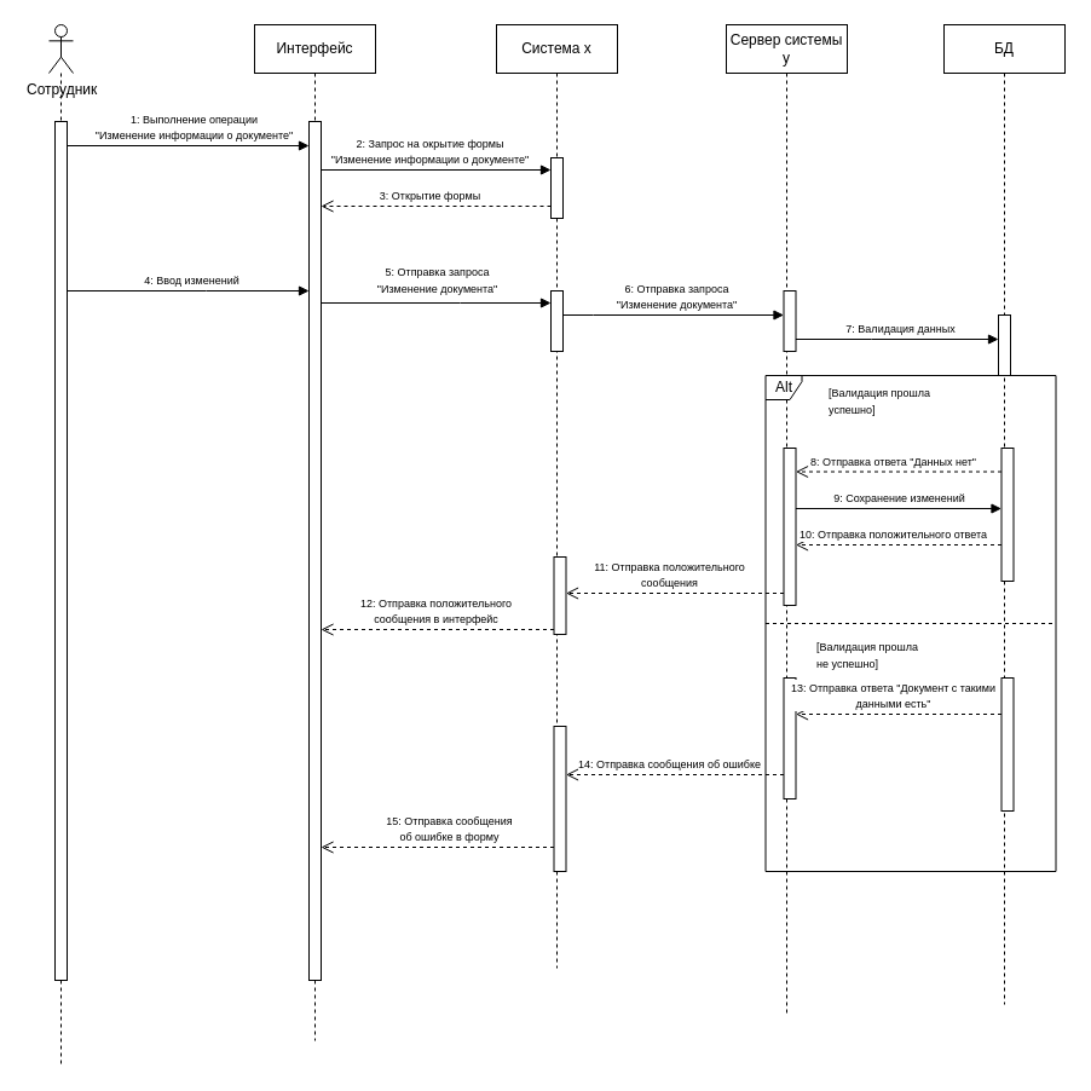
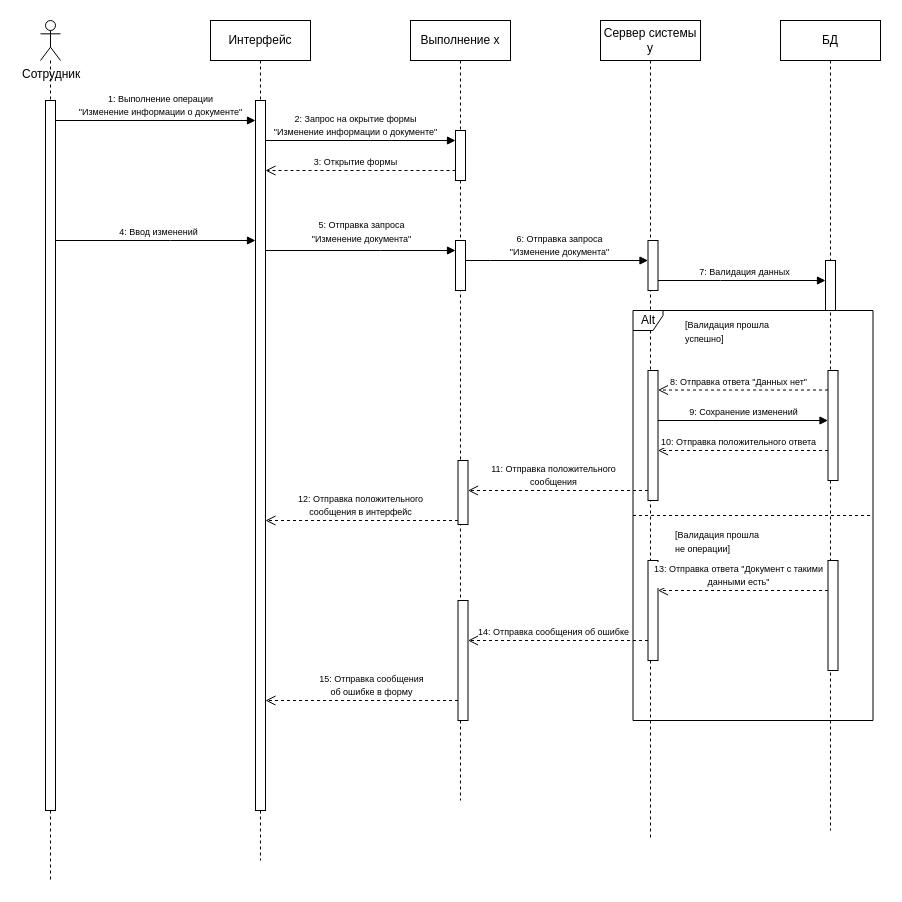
  <mxCell id="0" />
  <mxCell id="1" parent="0" />
  <mxCell id="2" value="БД" style="shape=umlLifeline;perimeter=lifelinePerimeter;whiteSpace=wrap;html=1;container=1;dropTarget=0;collapsible=0;recursiveResize=0;outlineConnect=0;portConstraint=eastwest;newEdgeStyle={&quot;edgeStyle&quot;:&quot;elbowEdgeStyle&quot;,&quot;elbow&quot;:&quot;vertical&quot;,&quot;curved&quot;:0,&quot;rounded&quot;:0};" parent="1" vertex="1"><mxGeometry x="780" y="20" width="100" height="810" as="geometry" /></mxCell>
  <mxCell id="3" value="" style="html=1;points=[];perimeter=orthogonalPerimeter;outlineConnect=0;targetShapes=umlLifeline;portConstraint=eastwest;newEdgeStyle={&quot;edgeStyle&quot;:&quot;elbowEdgeStyle&quot;,&quot;elbow&quot;:&quot;vertical&quot;,&quot;curved&quot;:0,&quot;rounded&quot;:0};" parent="2" vertex="1"><mxGeometry x="45" y="240" width="10" height="50" as="geometry" /></mxCell>
  <mxCell id="4" value="" style="shape=umlLifeline;perimeter=lifelinePerimeter;whiteSpace=wrap;html=1;container=1;dropTarget=0;collapsible=0;recursiveResize=0;outlineConnect=0;portConstraint=eastwest;newEdgeStyle={&quot;edgeStyle&quot;:&quot;elbowEdgeStyle&quot;,&quot;elbow&quot;:&quot;vertical&quot;,&quot;curved&quot;:0,&quot;rounded&quot;:0};participant=umlActor;" parent="1" vertex="1"><mxGeometry x="40" y="20" width="20" height="860" as="geometry" /></mxCell>
  <mxCell id="5" value="" style="html=1;points=[];perimeter=orthogonalPerimeter;outlineConnect=0;targetShapes=umlLifeline;portConstraint=eastwest;newEdgeStyle={&quot;edgeStyle&quot;:&quot;elbowEdgeStyle&quot;,&quot;elbow&quot;:&quot;vertical&quot;,&quot;curved&quot;:0,&quot;rounded&quot;:0};" parent="4" vertex="1"><mxGeometry x="5" y="80" width="10" height="710" as="geometry" /></mxCell>
  <mxCell id="6" value="Сотрудник" style="text;whiteSpace=wrap;html=1;" parent="1" vertex="1"><mxGeometry x="20" y="60" width="90" height="40" as="geometry" /></mxCell>
  <mxCell id="7" value="Интерфейс" style="shape=umlLifeline;perimeter=lifelinePerimeter;whiteSpace=wrap;html=1;container=1;dropTarget=0;collapsible=0;recursiveResize=0;outlineConnect=0;portConstraint=eastwest;newEdgeStyle={&quot;edgeStyle&quot;:&quot;elbowEdgeStyle&quot;,&quot;elbow&quot;:&quot;vertical&quot;,&quot;curved&quot;:0,&quot;rounded&quot;:0};" parent="1" vertex="1"><mxGeometry x="210" y="20" width="100" height="840" as="geometry" /></mxCell>
  <mxCell id="8" value="" style="html=1;points=[];perimeter=orthogonalPerimeter;outlineConnect=0;targetShapes=umlLifeline;portConstraint=eastwest;newEdgeStyle={&quot;edgeStyle&quot;:&quot;elbowEdgeStyle&quot;,&quot;elbow&quot;:&quot;vertical&quot;,&quot;curved&quot;:0,&quot;rounded&quot;:0};" parent="7" vertex="1"><mxGeometry x="45" y="80" width="10" height="710" as="geometry" /></mxCell>
- <mxCell id="9" value="Система x" style="shape=umlLifeline;perimeter=lifelinePerimeter;whiteSpace=wrap;html=1;container=1;dropTarget=0;collapsible=0;recursiveResize=0;outlineConnect=0;portConstraint=eastwest;newEdgeStyle={&quot;edgeStyle&quot;:&quot;elbowEdgeStyle&quot;,&quot;elbow&quot;:&quot;vertical&quot;,&quot;curved&quot;:0,&quot;rounded&quot;:0};" parent="1" vertex="1"><mxGeometry x="410" y="20" width="100" height="780" as="geometry" /></mxCell>
+ <mxCell id="9" value="Выполнение x" style="shape=umlLifeline;perimeter=lifelinePerimeter;whiteSpace=wrap;html=1;container=1;dropTarget=0;collapsible=0;recursiveResize=0;outlineConnect=0;portConstraint=eastwest;newEdgeStyle={&quot;edgeStyle&quot;:&quot;elbowEdgeStyle&quot;,&quot;elbow&quot;:&quot;vertical&quot;,&quot;curved&quot;:0,&quot;rounded&quot;:0};" parent="1" vertex="1"><mxGeometry x="410" y="20" width="100" height="780" as="geometry" /></mxCell>
  <mxCell id="10" value="" style="html=1;points=[];perimeter=orthogonalPerimeter;outlineConnect=0;targetShapes=umlLifeline;portConstraint=eastwest;newEdgeStyle={&quot;edgeStyle&quot;:&quot;elbowEdgeStyle&quot;,&quot;elbow&quot;:&quot;vertical&quot;,&quot;curved&quot;:0,&quot;rounded&quot;:0};" parent="9" vertex="1"><mxGeometry x="45" y="220" width="10" height="50" as="geometry" /></mxCell>
  <mxCell id="11" value="" style="html=1;points=[];perimeter=orthogonalPerimeter;outlineConnect=0;targetShapes=umlLifeline;portConstraint=eastwest;newEdgeStyle={&quot;edgeStyle&quot;:&quot;elbowEdgeStyle&quot;,&quot;elbow&quot;:&quot;vertical&quot;,&quot;curved&quot;:0,&quot;rounded&quot;:0};" parent="9" vertex="1"><mxGeometry x="47.5" y="440" width="10" height="64" as="geometry" /></mxCell>
  <mxCell id="12" value="" style="html=1;points=[];perimeter=orthogonalPerimeter;outlineConnect=0;targetShapes=umlLifeline;portConstraint=eastwest;newEdgeStyle={&quot;edgeStyle&quot;:&quot;elbowEdgeStyle&quot;,&quot;elbow&quot;:&quot;vertical&quot;,&quot;curved&quot;:0,&quot;rounded&quot;:0};" parent="9" vertex="1"><mxGeometry x="47.5" y="580" width="10" height="120" as="geometry" /></mxCell>
  <mxCell id="13" value="" style="html=1;points=[];perimeter=orthogonalPerimeter;outlineConnect=0;targetShapes=umlLifeline;portConstraint=eastwest;newEdgeStyle={&quot;edgeStyle&quot;:&quot;elbowEdgeStyle&quot;,&quot;elbow&quot;:&quot;vertical&quot;,&quot;curved&quot;:0,&quot;rounded&quot;:0};" parent="9" vertex="1"><mxGeometry x="45" y="110" width="10" height="50" as="geometry" /></mxCell>
  <mxCell id="14" value="Сервер системы y" style="shape=umlLifeline;perimeter=lifelinePerimeter;whiteSpace=wrap;html=1;container=1;dropTarget=0;collapsible=0;recursiveResize=0;outlineConnect=0;portConstraint=eastwest;newEdgeStyle={&quot;edgeStyle&quot;:&quot;elbowEdgeStyle&quot;,&quot;elbow&quot;:&quot;vertical&quot;,&quot;curved&quot;:0,&quot;rounded&quot;:0};" parent="1" vertex="1"><mxGeometry x="600" y="20" width="100" height="820" as="geometry" /></mxCell>
  <mxCell id="15" value="" style="html=1;points=[];perimeter=orthogonalPerimeter;outlineConnect=0;targetShapes=umlLifeline;portConstraint=eastwest;newEdgeStyle={&quot;edgeStyle&quot;:&quot;elbowEdgeStyle&quot;,&quot;elbow&quot;:&quot;vertical&quot;,&quot;curved&quot;:0,&quot;rounded&quot;:0};" parent="14" vertex="1"><mxGeometry x="47.5" y="540" width="10" height="100" as="geometry" /></mxCell>
  <mxCell id="16" value="" style="html=1;points=[];perimeter=orthogonalPerimeter;outlineConnect=0;targetShapes=umlLifeline;portConstraint=eastwest;newEdgeStyle={&quot;edgeStyle&quot;:&quot;elbowEdgeStyle&quot;,&quot;elbow&quot;:&quot;vertical&quot;,&quot;curved&quot;:0,&quot;rounded&quot;:0};" parent="14" vertex="1"><mxGeometry x="227.5" y="350" width="10" height="110" as="geometry" /></mxCell>
  <mxCell id="17" value="&lt;font style=&quot;font-size: 9px;&quot;&gt;8: Отправка ответа &quot;Данных нет&quot; &lt;/font&gt;" style="html=1;verticalAlign=bottom;endArrow=open;dashed=1;endSize=8;edgeStyle=elbowEdgeStyle;elbow=vertical;curved=0;rounded=0;" parent="14" source="16" target="26" edge="1"><mxGeometry x="0.053" relative="1" as="geometry"><mxPoint x="172.5" y="370" as="sourcePoint" /><mxPoint x="-7.5" y="370" as="targetPoint" /><Array as="points"><mxPoint x="110" y="369.52" /><mxPoint x="100" y="379.52" /><mxPoint x="120" y="389.52" /></Array><mxPoint as="offset" /></mxGeometry></mxCell>
  <mxCell id="18" value="&lt;font style=&quot;font-size: 9px;&quot;&gt;10: Отправка положительного ответа &lt;/font&gt;" style="html=1;verticalAlign=bottom;endArrow=open;dashed=1;endSize=8;edgeStyle=elbowEdgeStyle;elbow=vertical;curved=0;rounded=0;" parent="14" source="16" target="26" edge="1"><mxGeometry x="0.056" relative="1" as="geometry"><mxPoint x="197.5" y="420.48" as="sourcePoint" /><mxPoint x="7.5" y="430" as="targetPoint" /><Array as="points"><mxPoint x="132.5" y="430" /><mxPoint x="130" y="420" /><mxPoint x="120" y="430" /><mxPoint x="140" y="440" /></Array><mxPoint as="offset" /></mxGeometry></mxCell>
  <mxCell id="19" value="&lt;font style=&quot;font-size: 9px;&quot;&gt;9: Сохранение изменений&lt;br&gt;&lt;/font&gt;" style="html=1;verticalAlign=bottom;endArrow=block;edgeStyle=elbowEdgeStyle;elbow=vertical;curved=0;rounded=0;" parent="14" source="26" target="16" edge="1"><mxGeometry x="0.003" width="80" relative="1" as="geometry"><mxPoint x="7.5" y="380" as="sourcePoint" /><mxPoint x="197.5" y="380" as="targetPoint" /><Array as="points"><mxPoint x="112.5" y="400" /><mxPoint x="102.5" y="390" /><mxPoint x="82.5" y="390" /><mxPoint x="172.5" y="400" /><mxPoint x="92.5" y="400" /><mxPoint x="2.5" y="410" /></Array><mxPoint as="offset" /></mxGeometry></mxCell>
  <mxCell id="20" value="" style="html=1;points=[];perimeter=orthogonalPerimeter;outlineConnect=0;targetShapes=umlLifeline;portConstraint=eastwest;newEdgeStyle={&quot;edgeStyle&quot;:&quot;elbowEdgeStyle&quot;,&quot;elbow&quot;:&quot;vertical&quot;,&quot;curved&quot;:0,&quot;rounded&quot;:0};" parent="14" vertex="1"><mxGeometry x="227.5" y="540" width="10" height="110" as="geometry" /></mxCell>
  <mxCell id="21" value="&lt;font style=&quot;font-size: 9px;&quot;&gt;13: Отправка ответа &quot;Документ с такими &lt;br&gt;данными есть&quot; &lt;/font&gt;" style="html=1;verticalAlign=bottom;endArrow=open;dashed=1;endSize=8;edgeStyle=elbowEdgeStyle;elbow=vertical;curved=0;rounded=0;" parent="14" source="20" target="15" edge="1"><mxGeometry x="0.056" relative="1" as="geometry"><mxPoint x="267.5" y="560.48" as="sourcePoint" /><mxPoint x="52.5" y="560.48" as="targetPoint" /><Array as="points"><mxPoint x="162.5" y="570" /><mxPoint x="140" y="570" /><mxPoint x="160" y="580" /></Array><mxPoint as="offset" /></mxGeometry></mxCell>
  <mxCell id="22" value="Alt" style="shape=umlFrame;whiteSpace=wrap;html=1;pointerEvents=0;recursiveResize=0;container=1;collapsible=0;width=30;height=20;" parent="14" vertex="1"><mxGeometry x="32.5" y="290" width="240" height="410" as="geometry" /></mxCell>
  <mxCell id="23" value="&lt;font style=&quot;font-size: 9px;&quot;&gt;[Валидация прошла&lt;br&gt;успешно]&lt;/font&gt;" style="text;html=1;" parent="22" vertex="1"><mxGeometry width="100" height="20" relative="1" as="geometry"><mxPoint x="50" as="offset" /></mxGeometry></mxCell>
  <mxCell id="24" value="" style="line;strokeWidth=1;dashed=1;labelPosition=center;verticalLabelPosition=bottom;align=left;verticalAlign=top;spacingLeft=20;spacingTop=15;html=1;whiteSpace=wrap;" parent="22" vertex="1"><mxGeometry y="120" width="240" height="170" as="geometry" /></mxCell>
- <mxCell id="25" value="&lt;font style=&quot;font-size: 9px;&quot;&gt;[&lt;/font&gt;&lt;font style=&quot;font-size: 9px;&quot;&gt;Валидация прошла&lt;br&gt;не успешно&lt;/font&gt;&lt;font style=&quot;font-size: 9px;&quot;&gt;]&lt;/font&gt;" style="text;whiteSpace=wrap;html=1;" parent="22" vertex="1"><mxGeometry x="40" y="210" width="120" height="50" as="geometry" /></mxCell>
+ <mxCell id="25" value="&lt;font style=&quot;font-size: 9px;&quot;&gt;[&lt;/font&gt;&lt;font style=&quot;font-size: 9px;&quot;&gt;Валидация прошла&lt;br&gt;не операции&lt;/font&gt;&lt;font style=&quot;font-size: 9px;&quot;&gt;]&lt;/font&gt;" style="text;whiteSpace=wrap;html=1;" parent="22" vertex="1"><mxGeometry x="40" y="210" width="120" height="50" as="geometry" /></mxCell>
  <mxCell id="26" value="" style="html=1;points=[];perimeter=orthogonalPerimeter;outlineConnect=0;targetShapes=umlLifeline;portConstraint=eastwest;newEdgeStyle={&quot;edgeStyle&quot;:&quot;elbowEdgeStyle&quot;,&quot;elbow&quot;:&quot;vertical&quot;,&quot;curved&quot;:0,&quot;rounded&quot;:0};" parent="22" vertex="1"><mxGeometry x="15" y="60" width="10" height="130" as="geometry" /></mxCell>
  <mxCell id="27" value="&lt;font style=&quot;font-size: 9px;&quot;&gt;14: Отправка сообщения об ошибке&lt;br&gt;&lt;/font&gt;" style="html=1;verticalAlign=bottom;endArrow=open;dashed=1;endSize=8;edgeStyle=elbowEdgeStyle;elbow=vertical;curved=0;rounded=0;" parent="22" target="12" edge="1"><mxGeometry x="0.056" relative="1" as="geometry"><mxPoint x="15" y="330" as="sourcePoint" /><mxPoint x="-155" y="330" as="targetPoint" /><Array as="points"><mxPoint x="-50" y="330" /><mxPoint x="-72.5" y="330" /><mxPoint x="-52.5" y="340" /></Array><mxPoint as="offset" /></mxGeometry></mxCell>
  <mxCell id="28" value="" style="html=1;points=[];perimeter=orthogonalPerimeter;outlineConnect=0;targetShapes=umlLifeline;portConstraint=eastwest;newEdgeStyle={&quot;edgeStyle&quot;:&quot;elbowEdgeStyle&quot;,&quot;elbow&quot;:&quot;vertical&quot;,&quot;curved&quot;:0,&quot;rounded&quot;:0};" parent="14" vertex="1"><mxGeometry x="47.5" y="220" width="10" height="50" as="geometry" /></mxCell>
  <mxCell id="29" value="&lt;div&gt;&lt;font style=&quot;font-size: 9px;&quot;&gt;1: Выполнение операции&lt;br&gt;&lt;/font&gt;&lt;/div&gt;&lt;div&gt;&lt;font style=&quot;font-size: 9px;&quot;&gt;&quot;Изменение информации о документе&quot; &lt;/font&gt;&lt;/div&gt;" style="html=1;verticalAlign=bottom;endArrow=block;edgeStyle=elbowEdgeStyle;elbow=vertical;curved=0;rounded=0;" parent="1" source="5" target="8" edge="1"><mxGeometry x="0.05" width="80" relative="1" as="geometry"><mxPoint x="82.5" y="120" as="sourcePoint" /><mxPoint x="242.5" y="120" as="targetPoint" /><Array as="points"><mxPoint x="247.5" y="120" /></Array><mxPoint as="offset" /></mxGeometry></mxCell>
  <mxCell id="30" value="&lt;font style=&quot;font-size: 9px;&quot;&gt;4: Ввод изменений&lt;/font&gt;" style="html=1;verticalAlign=bottom;endArrow=block;edgeStyle=elbowEdgeStyle;elbow=vertical;curved=0;rounded=0;" parent="1" source="5" target="8" edge="1"><mxGeometry x="0.031" width="80" relative="1" as="geometry"><mxPoint x="82.5" y="190" as="sourcePoint" /><mxPoint x="242.5" y="190" as="targetPoint" /><Array as="points"><mxPoint x="170" y="240" /><mxPoint x="180" y="280" /><mxPoint x="170" y="280" /><mxPoint x="247.5" y="190" /></Array><mxPoint as="offset" /></mxGeometry></mxCell>
  <mxCell id="31" value="" style="html=1;verticalAlign=bottom;endArrow=block;edgeStyle=elbowEdgeStyle;elbow=vertical;curved=0;rounded=0;" parent="1" source="8" target="10" edge="1"><mxGeometry x="-0.21" y="10" width="80" relative="1" as="geometry"><mxPoint x="292.5" y="200" as="sourcePoint" /><mxPoint x="402.5" y="200" as="targetPoint" /><Array as="points"><mxPoint x="380" y="250" /><mxPoint x="400" y="220" /><mxPoint x="377.5" y="200" /><mxPoint x="452.5" y="210" /></Array><mxPoint as="offset" /></mxGeometry></mxCell>
  <mxCell id="32" value="&lt;font style=&quot;font-size: 9px;&quot;&gt;5: Отправка запроса &lt;br&gt;&quot;Изменение документа&quot;&lt;br&gt;&lt;/font&gt;" style="edgeLabel;html=1;align=center;verticalAlign=middle;resizable=0;points=[];" parent="31" vertex="1" connectable="0"><mxGeometry x="-0.142" y="1" relative="1" as="geometry"><mxPoint x="13" y="-19" as="offset" /></mxGeometry></mxCell>
  <mxCell id="33" value="&lt;font style=&quot;font-size: 9px;&quot;&gt;6: &lt;/font&gt;&lt;font style=&quot;font-size: 9px;&quot;&gt;Отправка запроса &lt;br&gt;&quot;Изменение документа&quot;&lt;/font&gt;" style="html=1;verticalAlign=bottom;endArrow=block;edgeStyle=elbowEdgeStyle;elbow=vertical;curved=0;rounded=0;" parent="1" source="10" target="28" edge="1"><mxGeometry x="0.032" width="80" relative="1" as="geometry"><mxPoint x="482.5" y="210" as="sourcePoint" /><mxPoint x="632.5" y="210" as="targetPoint" /><Array as="points"><mxPoint x="490" y="260" /><mxPoint x="560" y="270" /><mxPoint x="490" y="220" /><mxPoint x="572.5" y="210" /><mxPoint x="647.5" y="220" /></Array><mxPoint as="offset" /></mxGeometry></mxCell>
  <mxCell id="34" value="&lt;font style=&quot;font-size: 9px;&quot;&gt;7: Валидация данных&lt;br&gt;&lt;/font&gt;" style="html=1;verticalAlign=bottom;endArrow=block;edgeStyle=elbowEdgeStyle;elbow=vertical;curved=0;rounded=0;" parent="1" source="28" target="3" edge="1"><mxGeometry x="0.032" width="80" relative="1" as="geometry"><mxPoint x="662.5" y="240" as="sourcePoint" /><mxPoint x="822.5" y="240" as="targetPoint" /><Array as="points"><mxPoint x="720" y="280" /><mxPoint x="747.5" y="240" /><mxPoint x="822.5" y="250" /></Array><mxPoint as="offset" /></mxGeometry></mxCell>
  <mxCell id="35" value="&lt;font style=&quot;font-size: 9px;&quot;&gt;11: Отправка положительного &lt;br&gt;сообщения &lt;/font&gt;" style="html=1;verticalAlign=bottom;endArrow=open;dashed=1;endSize=8;edgeStyle=elbowEdgeStyle;elbow=vertical;curved=0;rounded=0;" parent="1" source="26" target="11" edge="1"><mxGeometry x="0.056" relative="1" as="geometry"><mxPoint x="622.5" y="490" as="sourcePoint" /><mxPoint x="482.5" y="490" as="targetPoint" /><Array as="points"><mxPoint x="557.5" y="490" /><mxPoint x="555" y="480" /><mxPoint x="545" y="490" /><mxPoint x="565" y="500" /></Array><mxPoint as="offset" /></mxGeometry></mxCell>
  <mxCell id="36" value="&lt;font style=&quot;font-size: 9px;&quot;&gt;12: Отправка положительного &lt;br&gt;сообщения в интерфейс&lt;br&gt;&lt;/font&gt;" style="html=1;verticalAlign=bottom;endArrow=open;dashed=1;endSize=8;edgeStyle=elbowEdgeStyle;elbow=vertical;curved=0;rounded=0;" parent="1" source="11" target="8" edge="1"><mxGeometry x="0.013" relative="1" as="geometry"><mxPoint x="442.5" y="520" as="sourcePoint" /><mxPoint x="282.5" y="520" as="targetPoint" /><Array as="points"><mxPoint x="372.5" y="520" /><mxPoint x="370" y="510" /><mxPoint x="360" y="520" /><mxPoint x="380" y="530" /></Array><mxPoint as="offset" /></mxGeometry></mxCell>
  <mxCell id="37" value="&lt;font style=&quot;font-size: 9px;&quot;&gt;15: Отправка сообщения&lt;br&gt; об ошибке в форму&lt;br&gt;&lt;/font&gt;" style="html=1;verticalAlign=bottom;endArrow=open;dashed=1;endSize=8;edgeStyle=elbowEdgeStyle;elbow=vertical;curved=0;rounded=0;" parent="1" source="12" target="8" edge="1"><mxGeometry x="-0.091" relative="1" as="geometry"><mxPoint x="432.5" y="700" as="sourcePoint" /><mxPoint x="282.5" y="700" as="targetPoint" /><Array as="points"><mxPoint x="397.5" y="700" /><mxPoint x="375" y="700" /><mxPoint x="395" y="710" /></Array><mxPoint as="offset" /></mxGeometry></mxCell>
  <mxCell id="38" value="&lt;div&gt;&lt;font style=&quot;font-size: 9px;&quot;&gt;2: Запрос на окрытие формы &lt;br&gt;&lt;/font&gt;&lt;/div&gt;&lt;div&gt;&lt;font style=&quot;font-size: 9px;&quot;&gt;&quot;Изменение информации о &lt;/font&gt;&lt;font style=&quot;font-size: 9px;&quot;&gt;документе&lt;/font&gt;&lt;font style=&quot;font-size: 9px;&quot;&gt;&quot; &lt;/font&gt;&lt;/div&gt;" style="html=1;verticalAlign=bottom;endArrow=block;edgeStyle=elbowEdgeStyle;elbow=vertical;curved=0;rounded=0;" parent="1" source="8" target="13" edge="1"><mxGeometry x="-0.05" width="80" relative="1" as="geometry"><mxPoint x="270" y="140" as="sourcePoint" /><mxPoint x="430" y="140" as="targetPoint" /><Array as="points"><mxPoint x="452.5" y="140" /></Array><mxPoint as="offset" /></mxGeometry></mxCell>
  <mxCell id="39" value="" style="html=1;verticalAlign=bottom;endArrow=open;dashed=1;endSize=8;edgeStyle=elbowEdgeStyle;elbow=vertical;curved=0;rounded=0;" parent="1" source="13" target="8" edge="1"><mxGeometry relative="1" as="geometry"><mxPoint x="440" y="170" as="sourcePoint" /><mxPoint x="270" y="170" as="targetPoint" /><Array as="points"><mxPoint x="407.5" y="170" /><mxPoint x="387.5" y="160" /><mxPoint x="387.5" y="170" /><mxPoint x="457.5" y="160" /></Array></mxGeometry></mxCell>
  <mxCell id="40" value="&lt;font style=&quot;font-size: 9px;&quot;&gt;3: Открытие&lt;/font&gt;&lt;font style=&quot;font-size: 9px;&quot;&gt; формы&lt;br&gt;&lt;/font&gt;" style="edgeLabel;html=1;align=center;verticalAlign=middle;resizable=0;points=[];" parent="39" vertex="1" connectable="0"><mxGeometry x="0.327" y="-2" relative="1" as="geometry"><mxPoint x="25" y="-8" as="offset" /></mxGeometry></mxCell>
